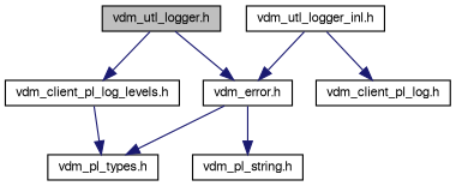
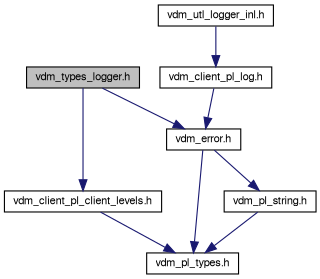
  digraph {
    node [color=black fontname=FreeSans fontsize=10 shape=record]
    edge [color=midnightblue fontname=FreeSans fontsize=10 labelfontname=FreeSans labelfontsize=10 style=solid]
-   n1 [fillcolor=grey75 fontcolor=black height=0.2 label="vdm_utl_logger.h" style=filled width=0.4]
-   n2 [height=0.2 label="vdm_client_pl_log_levels.h" width=0.4]
+   n1 [fillcolor=grey75 fontcolor=black height=0.2 label="vdm_types_logger.h" style=filled width=0.4]
+   n2 [height=0.2 label="vdm_client_pl_client_levels.h" width=0.4]
    n3 [height=0.2 label="vdm_error.h" width=0.4]
    n4 [height=0.2 label="vdm_pl_types.h" width=0.4]
    n5 [height=0.2 label="vdm_utl_logger_inl.h" width=0.4]
    n6 [height=0.2 label="vdm_client_pl_log.h" width=0.4]
    n7 [height=0.2 label="vdm_pl_string.h" width=0.4]
    n1 -> n2
    n1 -> n3
    n2 -> n4
    n3 -> n4
    n3 -> n7
    n5 -> n6
-   n5 -> n3
+   n6 -> n3
+   n7 -> n4
  }
